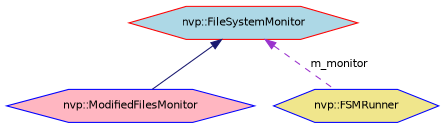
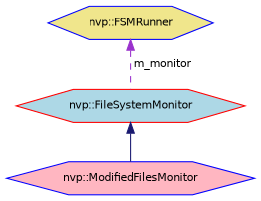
  digraph {
    node [color=blue fontname=Helvetica fontsize=10 shape=hexagon style=filled]
    edge [dir=back fontname=Helvetica fontsize=10 labelfontname=Helvetica labelfontsize=10]
    n1 [fillcolor=lightpink fontcolor=black height=0.2 label="nvp::ModifiedFilesMonitor" width=0.4]
    n2 [fillcolor=khaki height=0.2 label="nvp::FSMRunner" width=0.4]
    n3 [color=red fillcolor=lightblue height=0.2 label="nvp::FileSystemMonitor" width=0.4]
    n3 -> n1 [color=midnightblue style=solid]
-   n3 -> n2 [color=darkorchid3 label=" m_monitor" style=dashed]
+   n2 -> n3 [color=darkorchid3 label=" m_monitor" style=dashed]
  }
